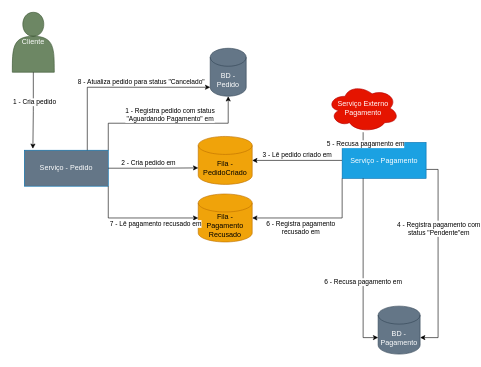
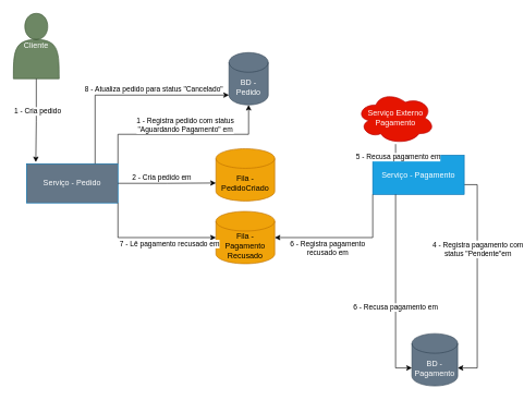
  <mxCell id="0" />
  <mxCell id="1" parent="0" />
  <mxCell id="2" value="Serviço -&amp;nbsp;&lt;span style=&quot;background-color: initial;&quot;&gt;Pedido&lt;/span&gt;" style="rounded=0;whiteSpace=wrap;html=1;fillColor=#647687;strokeColor=#006EAF;fontColor=#ffffff;" vertex="1" parent="1"><mxGeometry x="40" y="250" width="140" height="60" as="geometry" /></mxCell>
  <mxCell id="3" value="Fila - PedidoCriado" style="shape=cylinder3;whiteSpace=wrap;html=1;boundedLbl=1;backgroundOutline=1;size=15;fillColor=#f0a30a;fontColor=#000000;strokeColor=#BD7000;" vertex="1" parent="1"><mxGeometry x="330" y="227" width="90" height="80" as="geometry" /></mxCell>
  <mxCell id="4" style="edgeStyle=orthogonalEdgeStyle;rounded=0;orthogonalLoop=1;jettySize=auto;html=1;entryX=0;entryY=0;entryDx=0;entryDy=52.5;entryPerimeter=0;" edge="1" parent="1" source="2" target="3"><mxGeometry relative="1" as="geometry" /></mxCell>
  <mxCell id="5" value="2 - Cria pedido em" style="edgeLabel;html=1;align=center;verticalAlign=middle;resizable=0;points=[];" vertex="1" connectable="0" parent="4"><mxGeometry x="-0.157" y="2" relative="1" as="geometry"><mxPoint x="3" y="-8" as="offset" /></mxGeometry></mxCell>
- <mxCell id="6" style="edgeStyle=orthogonalEdgeStyle;rounded=0;orthogonalLoop=1;jettySize=auto;html=1;" edge="1" parent="1" source="10" target="3"><mxGeometry relative="1" as="geometry" /></mxCell>
- <mxCell id="7" value="3 - Lê pedido criado em" style="edgeLabel;html=1;align=center;verticalAlign=middle;resizable=0;points=[];" vertex="1" connectable="0" parent="6"><mxGeometry x="0.051" relative="1" as="geometry"><mxPoint x="3" y="-10" as="offset" /></mxGeometry></mxCell>
  <mxCell id="8" style="edgeStyle=orthogonalEdgeStyle;rounded=0;orthogonalLoop=1;jettySize=auto;html=1;exitX=1;exitY=0.75;exitDx=0;exitDy=0;entryX=1;entryY=0;entryDx=0;entryDy=52.5;entryPerimeter=0;" edge="1" parent="1" source="10" target="14"><mxGeometry relative="1" as="geometry" /></mxCell>
  <mxCell id="9" value="4 - Registra pagamento com &lt;br&gt;status &quot;Pendente&quot;em" style="edgeLabel;html=1;align=center;verticalAlign=middle;resizable=0;points=[];" vertex="1" connectable="0" parent="8"><mxGeometry x="0.194" relative="1" as="geometry"><mxPoint y="-79" as="offset" /></mxGeometry></mxCell>
  <mxCell id="10" value="Serviço -&amp;nbsp;&lt;span style=&quot;background-color: initial;&quot;&gt;Pagamento&lt;/span&gt;" style="rounded=0;whiteSpace=wrap;html=1;fillColor=#1ba1e2;strokeColor=#006EAF;fontColor=#ffffff;" vertex="1" parent="1"><mxGeometry x="570" y="237" width="140" height="60" as="geometry" /></mxCell>
  <mxCell id="11" style="edgeStyle=orthogonalEdgeStyle;rounded=0;orthogonalLoop=1;jettySize=auto;html=1;entryX=0.5;entryY=0;entryDx=0;entryDy=0;" edge="1" parent="1" source="13" target="10"><mxGeometry relative="1" as="geometry" /></mxCell>
  <mxCell id="12" value="5 - Recusa pagamento em" style="edgeLabel;html=1;align=center;verticalAlign=middle;resizable=0;points=[];" vertex="1" connectable="0" parent="11"><mxGeometry x="-0.212" y="1" relative="1" as="geometry"><mxPoint as="offset" /></mxGeometry></mxCell>
  <mxCell id="13" value="Serviço Externo Pagamento" style="ellipse;shape=cloud;whiteSpace=wrap;html=1;fillColor=#e51400;fontColor=#ffffff;strokeColor=#B20000;" vertex="1" parent="1"><mxGeometry x="545" y="140" width="120" height="80" as="geometry" /></mxCell>
  <mxCell id="14" value="BD - Pagamento" style="shape=cylinder3;whiteSpace=wrap;html=1;boundedLbl=1;backgroundOutline=1;size=15;fillColor=#647687;fontColor=#ffffff;strokeColor=#314354;" vertex="1" parent="1"><mxGeometry x="630" y="510" width="70" height="80" as="geometry" /></mxCell>
  <mxCell id="15" style="edgeStyle=orthogonalEdgeStyle;rounded=0;orthogonalLoop=1;jettySize=auto;html=1;entryX=0;entryY=0;entryDx=0;entryDy=52.5;entryPerimeter=0;exitX=0.25;exitY=1;exitDx=0;exitDy=0;" edge="1" parent="1" source="10" target="14"><mxGeometry relative="1" as="geometry" /></mxCell>
  <mxCell id="16" value="6 - Recusa pagamento em" style="edgeLabel;html=1;align=center;verticalAlign=middle;resizable=0;points=[];" vertex="1" connectable="0" parent="15"><mxGeometry x="-0.19" y="-1" relative="1" as="geometry"><mxPoint y="54" as="offset" /></mxGeometry></mxCell>
  <mxCell id="17" value="Fila - Pagamento&lt;br&gt;Recusado" style="shape=cylinder3;whiteSpace=wrap;html=1;boundedLbl=1;backgroundOutline=1;size=15;fillColor=#f0a30a;fontColor=#000000;strokeColor=#BD7000;" vertex="1" parent="1"><mxGeometry x="330" y="323" width="90" height="80" as="geometry" /></mxCell>
  <mxCell id="18" value="" style="edgeStyle=orthogonalEdgeStyle;rounded=0;orthogonalLoop=1;jettySize=auto;html=1;entryX=1;entryY=0.5;entryDx=0;entryDy=0;entryPerimeter=0;exitX=0;exitY=1;exitDx=0;exitDy=0;" edge="1" parent="1" source="10" target="17"><mxGeometry x="0.4" y="7" relative="1" as="geometry"><mxPoint as="offset" /></mxGeometry></mxCell>
  <mxCell id="19" value="6 - Registra pagamento&lt;br&gt;recusado em" style="edgeLabel;html=1;align=center;verticalAlign=middle;resizable=0;points=[];" vertex="1" connectable="0" parent="18"><mxGeometry x="-0.083" relative="1" as="geometry"><mxPoint x="-37" y="16" as="offset" /></mxGeometry></mxCell>
  <mxCell id="20" value="BD - Pedido" style="shape=cylinder3;whiteSpace=wrap;html=1;boundedLbl=1;backgroundOutline=1;size=15;fillColor=#647687;fontColor=#ffffff;strokeColor=#314354;" vertex="1" parent="1"><mxGeometry x="350" y="80" width="60" height="80" as="geometry" /></mxCell>
  <mxCell id="21" style="edgeStyle=orthogonalEdgeStyle;rounded=0;orthogonalLoop=1;jettySize=auto;html=1;exitX=1;exitY=0;exitDx=0;exitDy=0;entryX=0.5;entryY=1;entryDx=0;entryDy=0;entryPerimeter=0;" edge="1" parent="1" source="2" target="20"><mxGeometry relative="1" as="geometry"><mxPoint x="350" y="145" as="targetPoint" /></mxGeometry></mxCell>
  <mxCell id="22" value="1 - Registra pedido com status&lt;br&gt;&quot;Aguardando Pagamento&quot; em" style="edgeLabel;html=1;align=center;verticalAlign=middle;resizable=0;points=[];" vertex="1" connectable="0" parent="21"><mxGeometry x="0.291" y="-3" relative="1" as="geometry"><mxPoint x="-40" y="-18" as="offset" /></mxGeometry></mxCell>
  <mxCell id="23" style="edgeStyle=orthogonalEdgeStyle;rounded=0;orthogonalLoop=1;jettySize=auto;html=1;entryX=0;entryY=0.5;entryDx=0;entryDy=0;entryPerimeter=0;exitX=1;exitY=1;exitDx=0;exitDy=0;" edge="1" parent="1" source="2" target="17"><mxGeometry relative="1" as="geometry" /></mxCell>
  <mxCell id="24" value="7 - Lê pagamento recusado em" style="edgeLabel;html=1;align=center;verticalAlign=middle;resizable=0;points=[];" vertex="1" connectable="0" parent="23"><mxGeometry x="0.289" y="-2" relative="1" as="geometry"><mxPoint y="7" as="offset" /></mxGeometry></mxCell>
  <mxCell id="25" style="edgeStyle=orthogonalEdgeStyle;rounded=0;orthogonalLoop=1;jettySize=auto;html=1;entryX=0;entryY=1;entryDx=0;entryDy=-15;entryPerimeter=0;exitX=0.75;exitY=0;exitDx=0;exitDy=0;" edge="1" parent="1" source="2" target="20"><mxGeometry relative="1" as="geometry" /></mxCell>
  <mxCell id="26" value="8 - Atualiza pedido para status &quot;Cancelado&quot;" style="edgeLabel;html=1;align=center;verticalAlign=middle;resizable=0;points=[];" vertex="1" connectable="0" parent="25"><mxGeometry x="-0.058" y="1" relative="1" as="geometry"><mxPoint x="48" y="-9" as="offset" /></mxGeometry></mxCell>
  <mxCell id="27" value="Cliente" style="shape=actor;whiteSpace=wrap;html=1;fillColor=#6d8764;fontColor=#ffffff;strokeColor=#3A5431;" vertex="1" parent="1"><mxGeometry x="20" y="20" width="70" height="100" as="geometry" /></mxCell>
  <mxCell id="28" style="edgeStyle=orthogonalEdgeStyle;rounded=0;orthogonalLoop=1;jettySize=auto;html=1;entryX=0.102;entryY=-0.04;entryDx=0;entryDy=0;entryPerimeter=0;exitX=0.5;exitY=1;exitDx=0;exitDy=0;" edge="1" parent="1" source="27" target="2"><mxGeometry relative="1" as="geometry" /></mxCell>
  <mxCell id="29" value="1 - Cria pedido" style="edgeLabel;html=1;align=center;verticalAlign=middle;resizable=0;points=[];" vertex="1" connectable="0" parent="28"><mxGeometry x="-0.076" relative="1" as="geometry"><mxPoint x="1" y="-10" as="offset" /></mxGeometry></mxCell>
